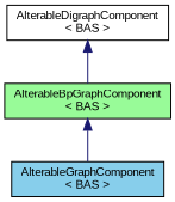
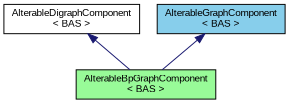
  digraph {
    fontname="Liberation Sans"
    node [color=black fontname="Liberation Sans" fontsize=10 shape=record style=filled]
    edge [color=midnightblue dir=back fontname="Liberation Sans" fontsize=10 labelfontname=FreeSans labelfontsize=10 style=solid]
    n1 [fillcolor=white fontcolor=black height=0.2 label="AlterableDigraphComponent\l\< BAS \>" width=0.4]
    n2 [fillcolor=palegreen height=0.2 label="AlterableBpGraphComponent\l\< BAS \>" width=0.4]
    n3 [fillcolor=skyblue height=0.2 label="AlterableGraphComponent\l\< BAS \>" width=0.4]
    n1 -> n2
-   n2 -> n3
+   n3 -> n2
  }
